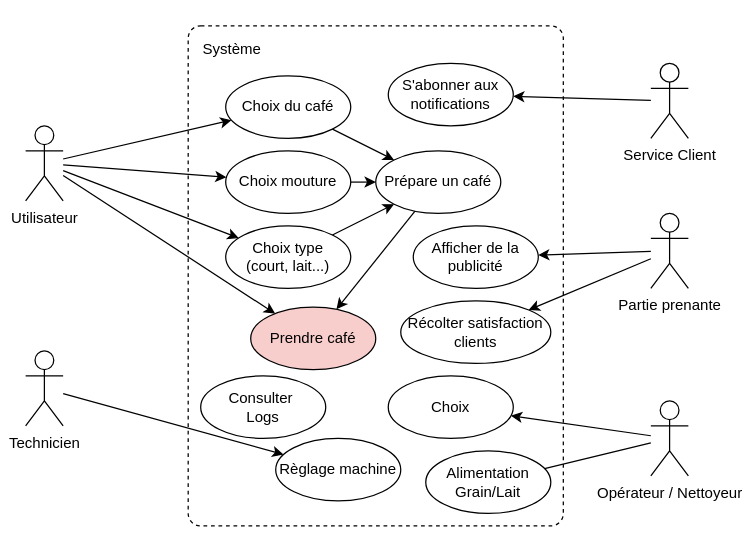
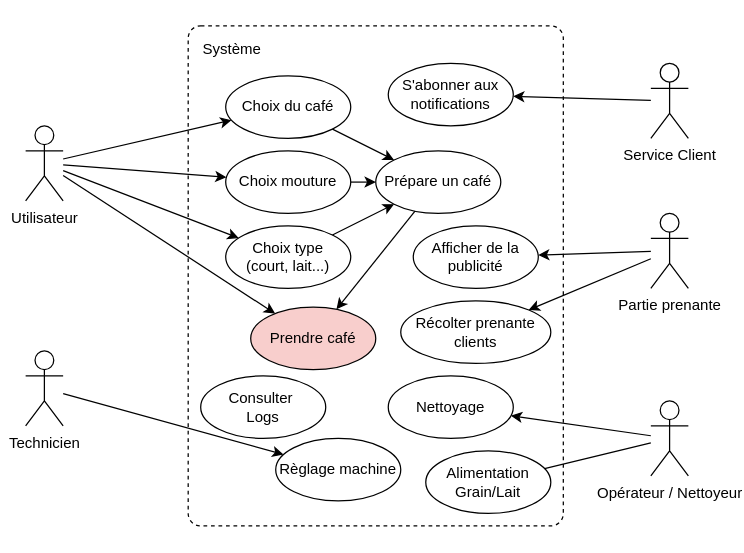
  <mxCell id="0" />
  <mxCell id="1" parent="0" />
  <mxCell id="2" value="Système" style="dashed=1;rounded=1;absoluteArcSize=1;arcSize=20;html=1;verticalAlign=top;align=left;spacingTop=5;spacingLeft=10;whiteSpace=wrap;fillColor=none;connectable=0;" vertex="1" parent="1"><mxGeometry x="150" y="20" width="300" height="400" as="geometry" /></mxCell>
  <mxCell id="3" value="Utilisateur" style="shape=umlActor;verticalLabelPosition=bottom;verticalAlign=top;html=1;" vertex="1" parent="1"><mxGeometry x="20" y="100" width="30" height="60" as="geometry" /></mxCell>
  <mxCell id="4" value="Technicien" style="shape=umlActor;verticalLabelPosition=bottom;verticalAlign=top;html=1;" vertex="1" parent="1"><mxGeometry x="20" y="280" width="30" height="60" as="geometry" /></mxCell>
  <mxCell id="5" value="Service Client" style="shape=umlActor;verticalLabelPosition=bottom;verticalAlign=top;html=1;" vertex="1" parent="1"><mxGeometry x="520" y="50" width="30" height="60" as="geometry" /></mxCell>
  <mxCell id="6" value="Partie prenante" style="shape=umlActor;verticalLabelPosition=bottom;verticalAlign=top;html=1;" vertex="1" parent="1"><mxGeometry x="520" y="170" width="30" height="60" as="geometry" /></mxCell>
  <mxCell id="7" value="Choix du café" style="ellipse;whiteSpace=wrap;html=1;" vertex="1" parent="1"><mxGeometry x="180" y="60" width="100" height="50" as="geometry" /></mxCell>
  <mxCell id="8" value="Choix mouture" style="ellipse;whiteSpace=wrap;html=1;" vertex="1" parent="1"><mxGeometry x="180" y="120" width="100" height="50" as="geometry" /></mxCell>
  <mxCell id="9" value="Choix type &lt;br&gt;(court, lait...)" style="ellipse;whiteSpace=wrap;html=1;" vertex="1" parent="1"><mxGeometry x="180" y="180" width="100" height="50" as="geometry" /></mxCell>
  <mxCell id="10" value="Prépare un café" style="ellipse;whiteSpace=wrap;html=1;" vertex="1" parent="1"><mxGeometry x="300" y="120" width="100" height="50" as="geometry" /></mxCell>
  <mxCell id="11" value="Prendre café" style="ellipse;whiteSpace=wrap;html=1;fillColor=#f8cecc;" vertex="1" parent="1"><mxGeometry x="200" y="245" width="100" height="50" as="geometry" /></mxCell>
  <mxCell id="12" value="" style="endArrow=classic;html=1;rounded=0;" edge="1" parent="1" source="7" target="10"><mxGeometry width="50" height="50" relative="1" as="geometry"><mxPoint x="-40" y="170" as="sourcePoint" /><mxPoint x="10" y="120" as="targetPoint" /></mxGeometry></mxCell>
  <mxCell id="13" value="" style="endArrow=classic;html=1;rounded=0;" edge="1" parent="1" source="8" target="10"><mxGeometry width="50" height="50" relative="1" as="geometry"><mxPoint x="275" y="113" as="sourcePoint" /><mxPoint x="325" y="137" as="targetPoint" /></mxGeometry></mxCell>
  <mxCell id="14" value="" style="endArrow=classic;html=1;rounded=0;" edge="1" parent="1" source="9" target="10"><mxGeometry width="50" height="50" relative="1" as="geometry"><mxPoint x="285" y="123" as="sourcePoint" /><mxPoint x="335" y="147" as="targetPoint" /></mxGeometry></mxCell>
  <mxCell id="15" value="" style="endArrow=classic;html=1;rounded=0;" edge="1" parent="1" source="10" target="11"><mxGeometry width="50" height="50" relative="1" as="geometry"><mxPoint x="295" y="133" as="sourcePoint" /><mxPoint x="345" y="157" as="targetPoint" /></mxGeometry></mxCell>
  <mxCell id="16" value="" style="endArrow=classic;html=1;rounded=0;" edge="1" parent="1" source="3" target="7"><mxGeometry width="50" height="50" relative="1" as="geometry"><mxPoint x="305" y="143" as="sourcePoint" /><mxPoint x="355" y="167" as="targetPoint" /></mxGeometry></mxCell>
  <mxCell id="17" value="" style="endArrow=classic;html=1;rounded=0;" edge="1" parent="1" source="3" target="8"><mxGeometry width="50" height="50" relative="1" as="geometry"><mxPoint x="315" y="153" as="sourcePoint" /><mxPoint x="365" y="177" as="targetPoint" /></mxGeometry></mxCell>
  <mxCell id="18" value="" style="endArrow=classic;html=1;rounded=0;" edge="1" parent="1" source="3" target="9"><mxGeometry width="50" height="50" relative="1" as="geometry"><mxPoint x="325" y="163" as="sourcePoint" /><mxPoint x="375" y="187" as="targetPoint" /></mxGeometry></mxCell>
  <mxCell id="19" value="Consulter&amp;nbsp;&lt;br&gt;Logs" style="ellipse;whiteSpace=wrap;html=1;" vertex="1" parent="1"><mxGeometry x="160" y="300" width="100" height="50" as="geometry" /></mxCell>
  <mxCell id="20" value="Règlage machine" style="ellipse;whiteSpace=wrap;html=1;" vertex="1" parent="1"><mxGeometry x="220" y="350" width="100" height="50" as="geometry" /></mxCell>
- <mxCell id="21" value="Choix" style="ellipse;whiteSpace=wrap;html=1;" vertex="1" parent="1"><mxGeometry x="310" y="300" width="100" height="50" as="geometry" /></mxCell>
+ <mxCell id="21" value="Nettoyage" style="ellipse;whiteSpace=wrap;html=1;" vertex="1" parent="1"><mxGeometry x="310" y="300" width="100" height="50" as="geometry" /></mxCell>
  <mxCell id="22" value="" style="endArrow=classic;html=1;rounded=0;" edge="1" parent="1" source="3" target="11"><mxGeometry width="50" height="50" relative="1" as="geometry"><mxPoint x="80" y="166" as="sourcePoint" /><mxPoint x="220" y="220" as="targetPoint" /></mxGeometry></mxCell>
  <mxCell id="23" value="" style="endArrow=classic;html=1;rounded=0;" edge="1" parent="1" source="4" target="20"><mxGeometry width="50" height="50" relative="1" as="geometry"><mxPoint x="90" y="176" as="sourcePoint" /><mxPoint x="230" y="230" as="targetPoint" /></mxGeometry></mxCell>
  <mxCell id="24" value="Opérateur / Nettoyeur" style="shape=umlActor;verticalLabelPosition=bottom;verticalAlign=top;html=1;" vertex="1" parent="1"><mxGeometry x="520" y="320" width="30" height="60" as="geometry" /></mxCell>
  <mxCell id="25" value="" style="endArrow=classic;html=1;rounded=0;" edge="1" parent="1" source="24" target="21"><mxGeometry width="50" height="50" relative="1" as="geometry"><mxPoint x="60" y="321" as="sourcePoint" /><mxPoint x="171" y="331" as="targetPoint" /></mxGeometry></mxCell>
  <mxCell id="26" value="Alimentation&lt;br&gt;Grain/Lait" style="ellipse;whiteSpace=wrap;html=1;" vertex="1" parent="1"><mxGeometry x="340" y="360" width="100" height="50" as="geometry" /></mxCell>
  <mxCell id="27" value="" style="endArrow=none;html=1;rounded=0;" edge="1" parent="1" source="24" target="26"><mxGeometry width="50" height="50" relative="1" as="geometry"><mxPoint x="530" y="358" as="sourcePoint" /><mxPoint x="418" y="342" as="targetPoint" /></mxGeometry></mxCell>
  <mxCell id="28" value="S'abonner aux&lt;br&gt;notifications" style="ellipse;whiteSpace=wrap;html=1;" vertex="1" parent="1"><mxGeometry x="310" y="50" width="100" height="50" as="geometry" /></mxCell>
  <mxCell id="29" value="Afficher de la publicité" style="ellipse;whiteSpace=wrap;html=1;" vertex="1" parent="1"><mxGeometry x="330" y="180" width="100" height="50" as="geometry" /></mxCell>
- <mxCell id="30" value="Récolter satisfaction clients" style="ellipse;whiteSpace=wrap;html=1;" vertex="1" parent="1"><mxGeometry x="320" y="240" width="120" height="50" as="geometry" /></mxCell>
+ <mxCell id="30" value="Récolter prenante clients" style="ellipse;whiteSpace=wrap;html=1;" vertex="1" parent="1"><mxGeometry x="320" y="240" width="120" height="50" as="geometry" /></mxCell>
  <mxCell id="31" value="" style="endArrow=classic;html=1;rounded=0;" edge="1" parent="1" source="6" target="30"><mxGeometry width="50" height="50" relative="1" as="geometry"><mxPoint x="530" y="358" as="sourcePoint" /><mxPoint x="418" y="342" as="targetPoint" /></mxGeometry></mxCell>
  <mxCell id="32" value="" style="endArrow=classic;html=1;rounded=0;" edge="1" parent="1" source="6" target="29"><mxGeometry width="50" height="50" relative="1" as="geometry"><mxPoint x="540" y="368" as="sourcePoint" /><mxPoint x="428" y="352" as="targetPoint" /></mxGeometry></mxCell>
  <mxCell id="33" value="" style="endArrow=classic;html=1;rounded=0;" edge="1" parent="1" source="5" target="28"><mxGeometry width="50" height="50" relative="1" as="geometry"><mxPoint x="550" y="378" as="sourcePoint" /><mxPoint x="438" y="362" as="targetPoint" /></mxGeometry></mxCell>
